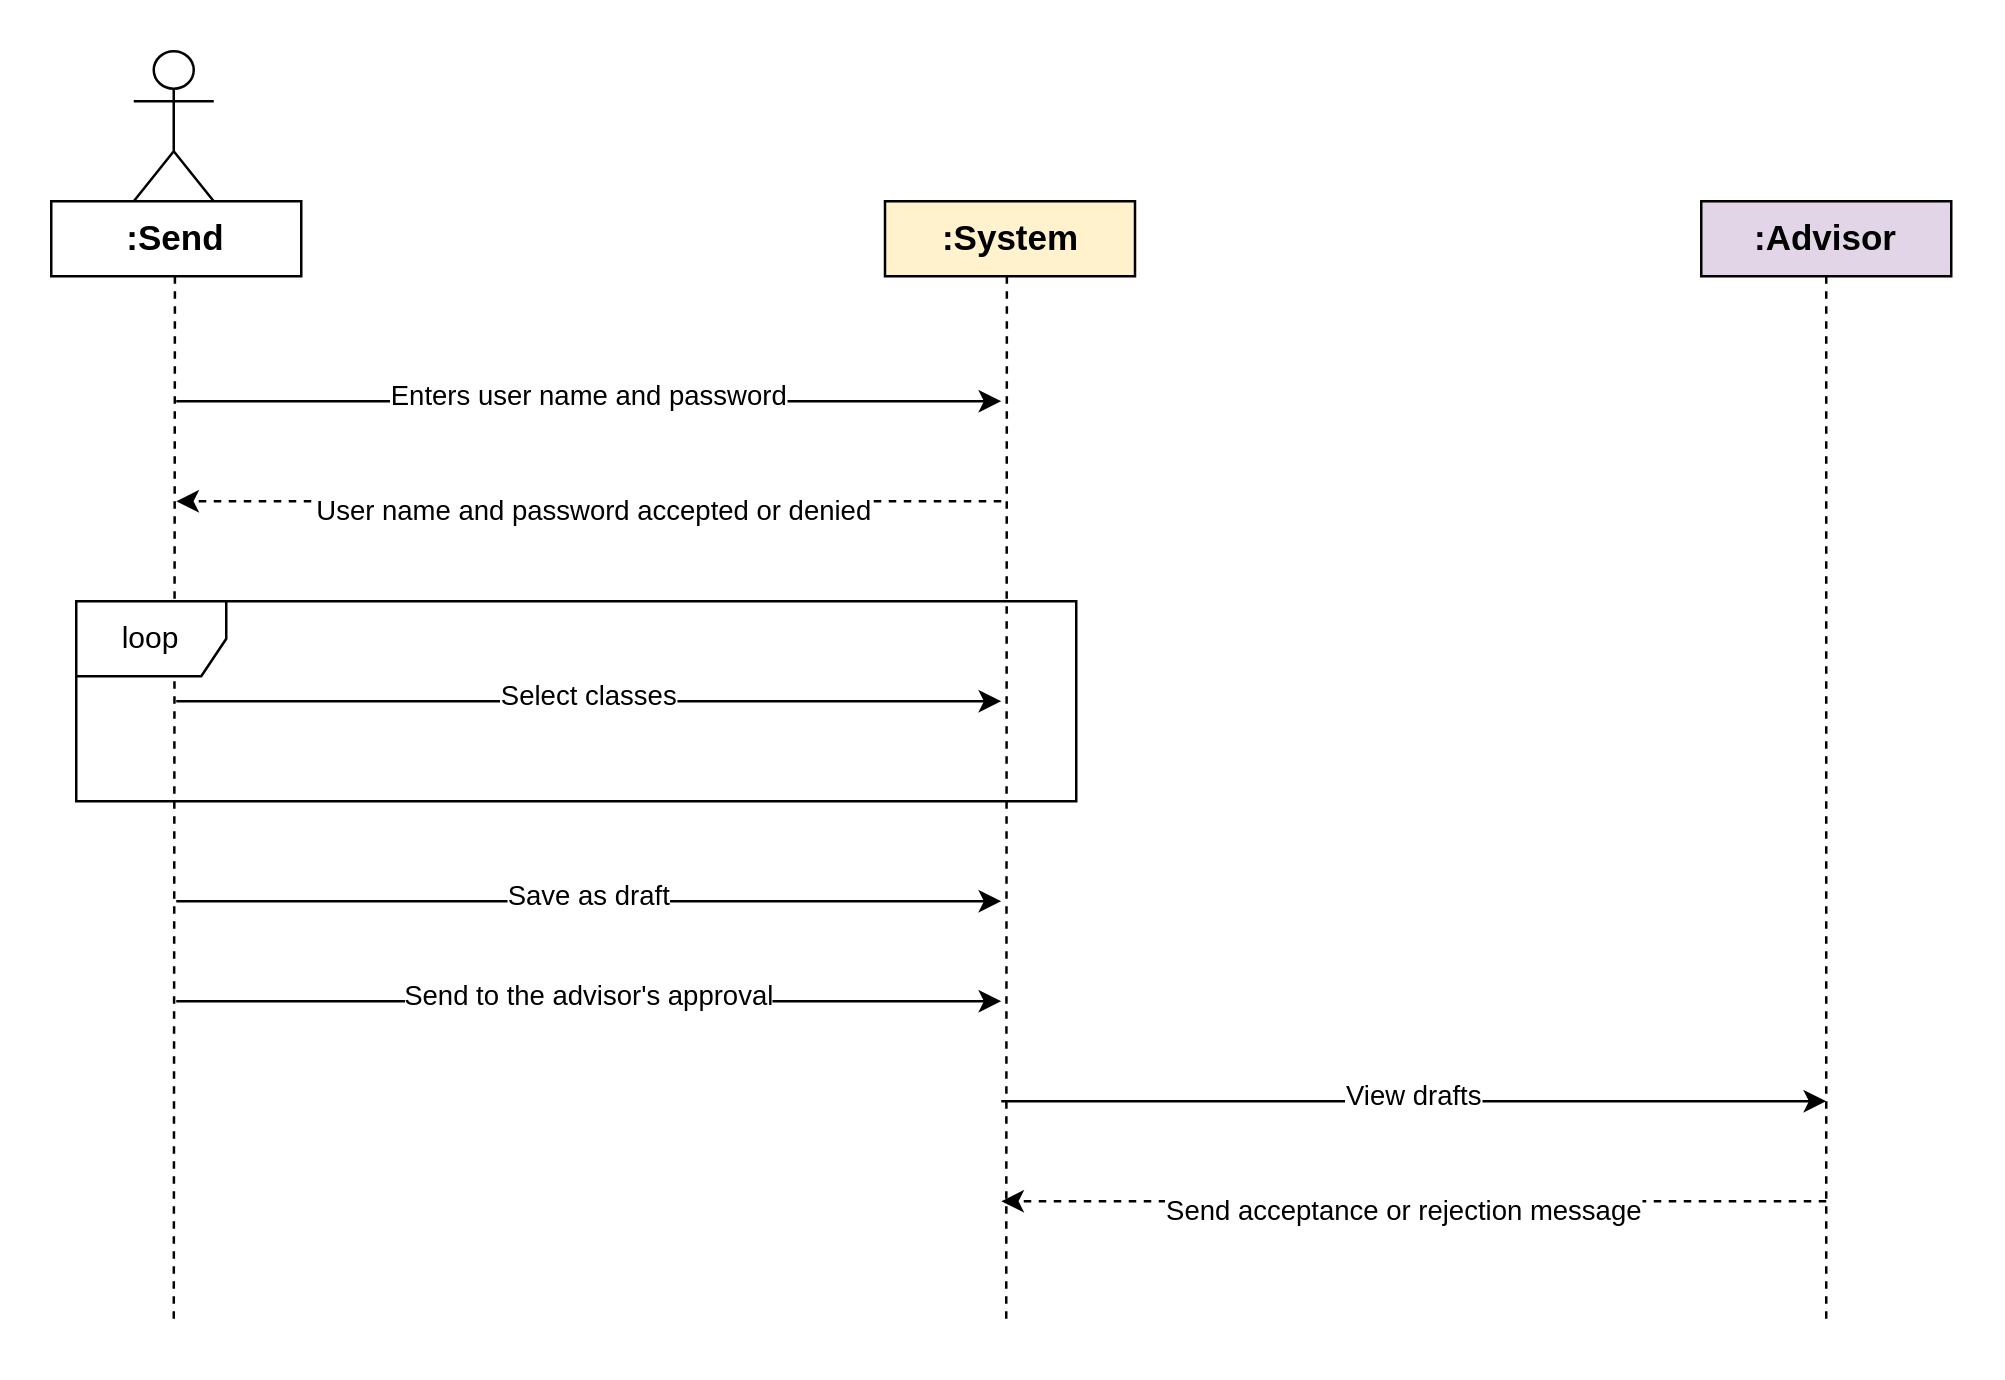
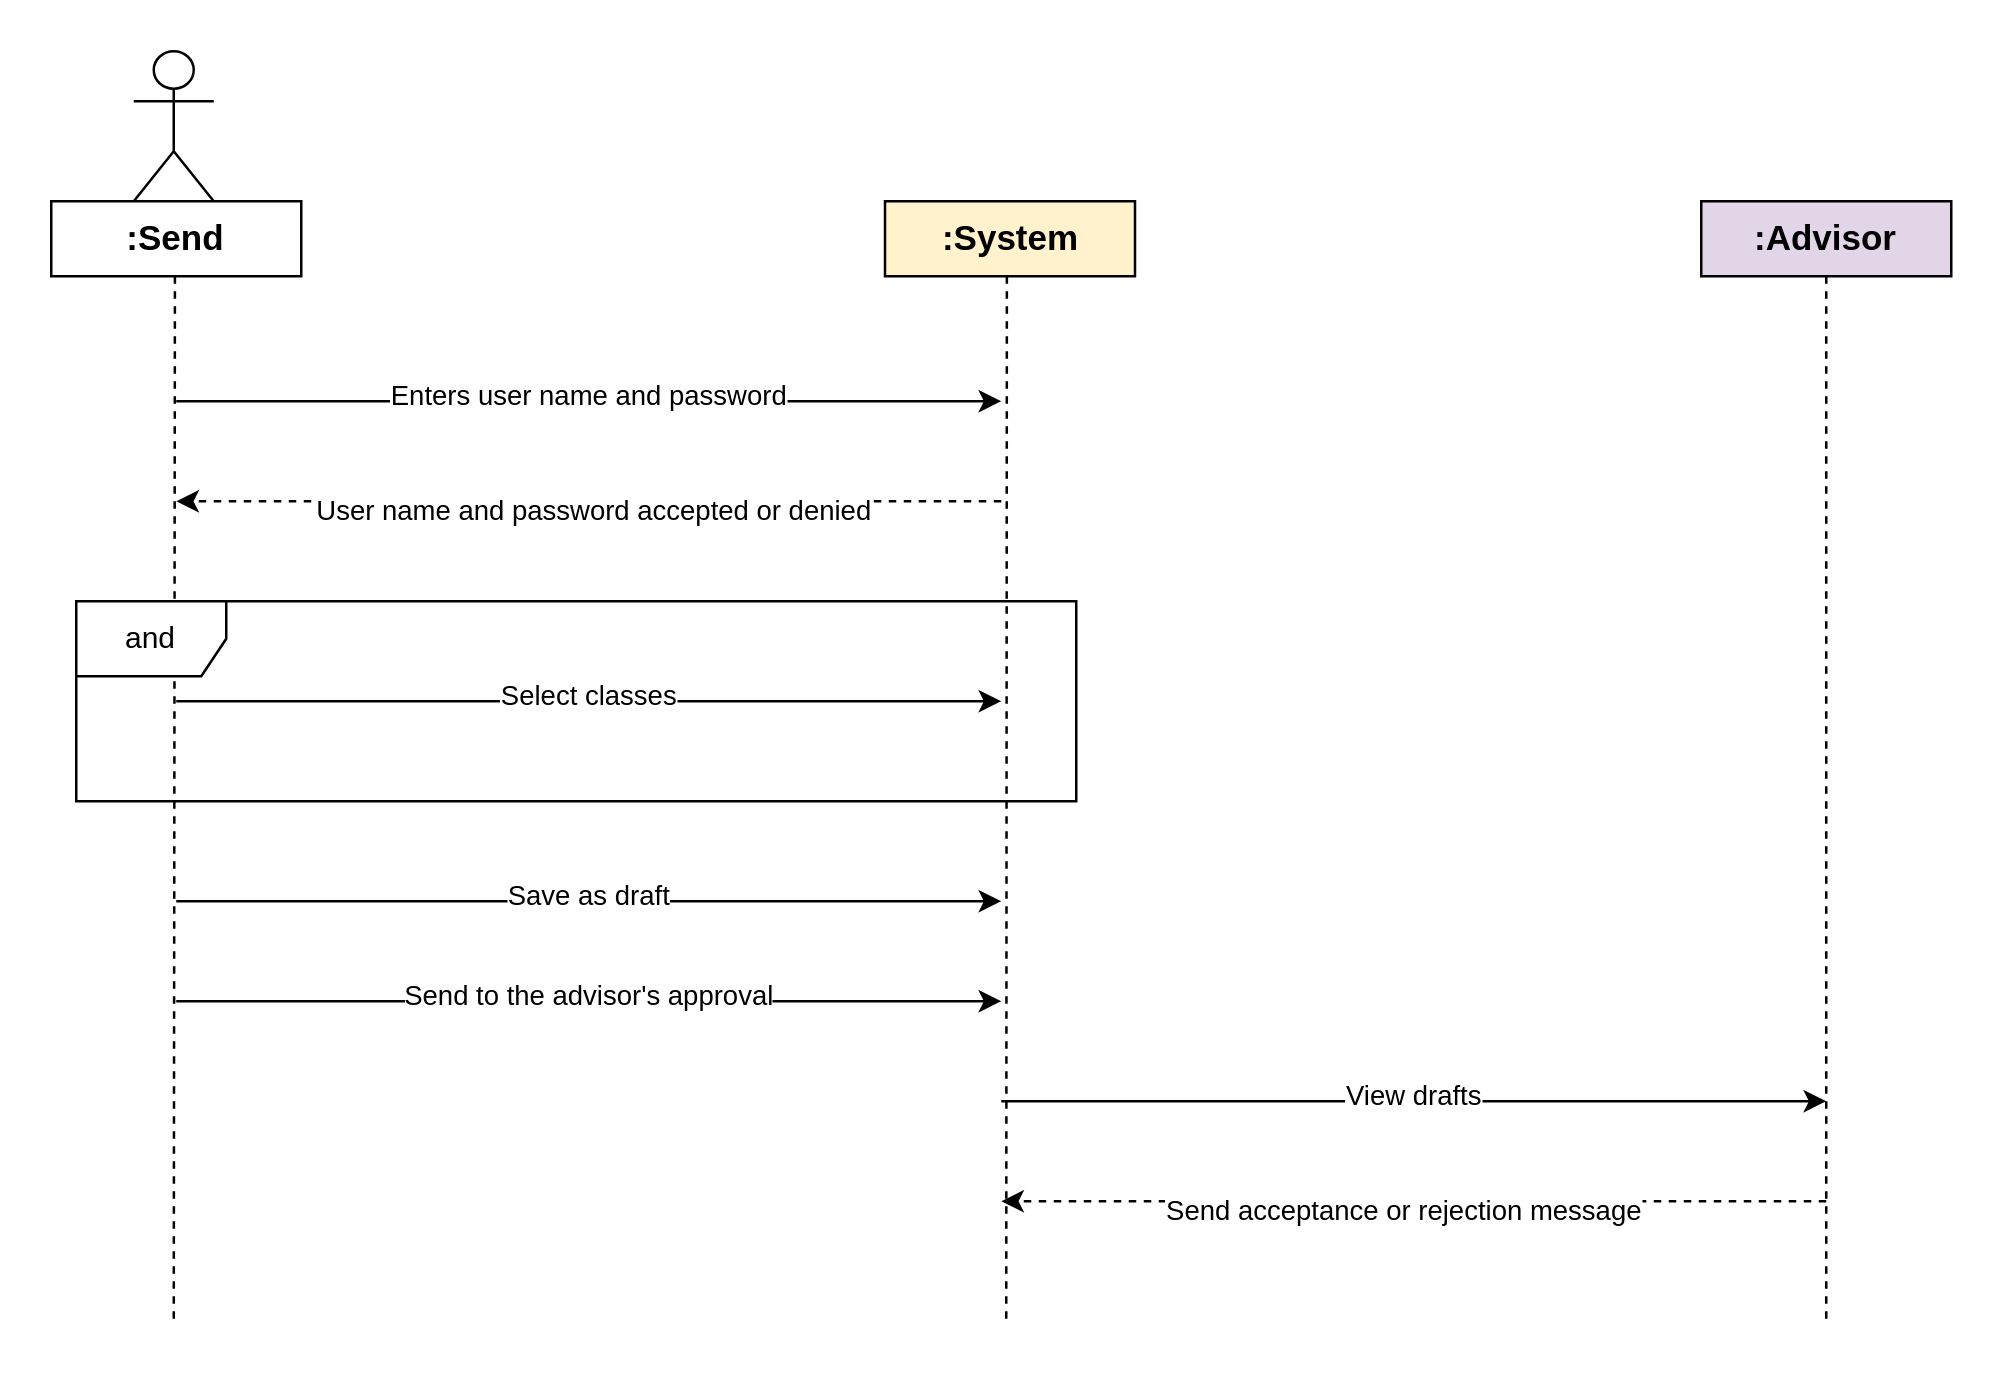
  <mxCell id="0" />
  <mxCell id="1" parent="0" />
  <mxCell id="2" value="" style="shape=umlActor;verticalLabelPosition=bottom;verticalAlign=top;html=1;outlineConnect=0;" parent="1" vertex="1"><mxGeometry x="53" y="20" width="32" height="60" as="geometry" /></mxCell>
  <mxCell id="3" value="" style="endArrow=none;dashed=1;html=1;rounded=0;" parent="1" edge="1"><mxGeometry width="50" height="50" relative="1" as="geometry"><mxPoint x="69.47" y="110" as="sourcePoint" /><mxPoint x="69" y="530" as="targetPoint" /></mxGeometry></mxCell>
  <mxCell id="4" value="" style="endArrow=none;dashed=1;html=1;rounded=0;" parent="1" edge="1"><mxGeometry width="50" height="50" relative="1" as="geometry"><mxPoint x="402.25" y="110" as="sourcePoint" /><mxPoint x="402" y="530" as="targetPoint" /></mxGeometry></mxCell>
  <mxCell id="5" value="" style="endArrow=none;dashed=1;html=1;rounded=0;" parent="1" edge="1"><mxGeometry width="50" height="50" relative="1" as="geometry"><mxPoint x="730" y="110" as="sourcePoint" /><mxPoint x="730" y="530" as="targetPoint" /></mxGeometry></mxCell>
  <mxCell id="6" value="&lt;b style=&quot;border-color: var(--border-color);&quot;&gt;&lt;font style=&quot;border-color: var(--border-color); font-size: 14px;&quot;&gt;:System&lt;/font&gt;&lt;/b&gt;" style="rounded=0;whiteSpace=wrap;html=1;fillColor=#fff2cc;" parent="1" vertex="1"><mxGeometry x="353.5" y="80" width="100" height="30" as="geometry" /></mxCell>
  <mxCell id="7" value="&lt;b style=&quot;border-color: var(--border-color);&quot;&gt;&lt;font style=&quot;border-color: var(--border-color); font-size: 14px;&quot;&gt;:Advisor&lt;/font&gt;&lt;/b&gt;" style="rounded=0;whiteSpace=wrap;html=1;fillColor=#e1d5e7;" parent="1" vertex="1"><mxGeometry x="680" y="80" width="100" height="30" as="geometry" /></mxCell>
  <mxCell id="8" value="&lt;b&gt;&lt;font style=&quot;font-size: 14px;&quot;&gt;:Send&lt;/font&gt;&lt;/b&gt;" style="rounded=0;whiteSpace=wrap;html=1;" parent="1" vertex="1"><mxGeometry x="20" y="80" width="100" height="30" as="geometry" /></mxCell>
  <mxCell id="9" value="" style="endArrow=classic;html=1;rounded=0;" parent="1" edge="1"><mxGeometry width="50" height="50" relative="1" as="geometry"><mxPoint x="70" y="160" as="sourcePoint" /><mxPoint x="400" y="160" as="targetPoint" /></mxGeometry></mxCell>
  <mxCell id="10" value="Enters&amp;nbsp;user name and password" style="edgeLabel;html=1;align=center;verticalAlign=middle;resizable=0;points=[];" parent="9" vertex="1" connectable="0"><mxGeometry x="-0.008" y="3" relative="1" as="geometry"><mxPoint as="offset" /></mxGeometry></mxCell>
  <mxCell id="11" value="" style="endArrow=classic;html=1;rounded=0;dashed=1;" parent="1" edge="1"><mxGeometry width="50" height="50" relative="1" as="geometry"><mxPoint x="400" y="200" as="sourcePoint" /><mxPoint x="70" y="200" as="targetPoint" /></mxGeometry></mxCell>
  <mxCell id="12" value="User name and password accepted or denied" style="edgeLabel;html=1;align=center;verticalAlign=middle;resizable=0;points=[];" parent="11" vertex="1" connectable="0"><mxGeometry x="-0.006" y="3" relative="1" as="geometry"><mxPoint as="offset" /></mxGeometry></mxCell>
- <mxCell id="13" value="loop" style="shape=umlFrame;whiteSpace=wrap;html=1;pointerEvents=0;" parent="1" vertex="1"><mxGeometry x="30" y="240" width="400" height="80" as="geometry" /></mxCell>
+ <mxCell id="13" value="and" style="shape=umlFrame;whiteSpace=wrap;html=1;pointerEvents=0;" parent="1" vertex="1"><mxGeometry x="30" y="240" width="400" height="80" as="geometry" /></mxCell>
  <mxCell id="14" value="" style="endArrow=classic;html=1;rounded=0;" parent="1" edge="1"><mxGeometry width="50" height="50" relative="1" as="geometry"><mxPoint x="70" y="280" as="sourcePoint" /><mxPoint x="400" y="280" as="targetPoint" /></mxGeometry></mxCell>
  <mxCell id="15" value="Select classes" style="edgeLabel;html=1;align=center;verticalAlign=middle;resizable=0;points=[];" parent="14" vertex="1" connectable="0"><mxGeometry x="-0.008" y="3" relative="1" as="geometry"><mxPoint as="offset" /></mxGeometry></mxCell>
  <mxCell id="16" value="" style="endArrow=classic;html=1;rounded=0;" parent="1" edge="1"><mxGeometry width="50" height="50" relative="1" as="geometry"><mxPoint x="70" y="400" as="sourcePoint" /><mxPoint x="400" y="400" as="targetPoint" /></mxGeometry></mxCell>
  <mxCell id="17" value="Send to the advisor's approval" style="edgeLabel;html=1;align=center;verticalAlign=middle;resizable=0;points=[];" parent="16" vertex="1" connectable="0"><mxGeometry x="-0.008" y="3" relative="1" as="geometry"><mxPoint as="offset" /></mxGeometry></mxCell>
  <mxCell id="18" value="" style="endArrow=classic;html=1;rounded=0;" parent="1" edge="1"><mxGeometry width="50" height="50" relative="1" as="geometry"><mxPoint x="70" y="360" as="sourcePoint" /><mxPoint x="400" y="360" as="targetPoint" /></mxGeometry></mxCell>
  <mxCell id="19" value="Save as draft" style="edgeLabel;html=1;align=center;verticalAlign=middle;resizable=0;points=[];" parent="18" vertex="1" connectable="0"><mxGeometry x="-0.008" y="3" relative="1" as="geometry"><mxPoint as="offset" /></mxGeometry></mxCell>
  <mxCell id="20" value="" style="endArrow=classic;html=1;rounded=0;" parent="1" edge="1"><mxGeometry width="50" height="50" relative="1" as="geometry"><mxPoint x="400" y="440" as="sourcePoint" /><mxPoint x="730" y="440" as="targetPoint" /></mxGeometry></mxCell>
  <mxCell id="21" value="View drafts" style="edgeLabel;html=1;align=center;verticalAlign=middle;resizable=0;points=[];" parent="20" vertex="1" connectable="0"><mxGeometry x="-0.008" y="3" relative="1" as="geometry"><mxPoint as="offset" /></mxGeometry></mxCell>
  <mxCell id="22" value="" style="endArrow=classic;html=1;rounded=0;dashed=1;" parent="1" edge="1"><mxGeometry width="50" height="50" relative="1" as="geometry"><mxPoint x="730" y="480" as="sourcePoint" /><mxPoint x="400" y="480" as="targetPoint" /></mxGeometry></mxCell>
  <mxCell id="23" value="Send acceptance or rejection message" style="edgeLabel;html=1;align=center;verticalAlign=middle;resizable=0;points=[];" parent="22" vertex="1" connectable="0"><mxGeometry x="0.024" y="3" relative="1" as="geometry"><mxPoint x="-1" as="offset" /></mxGeometry></mxCell>
